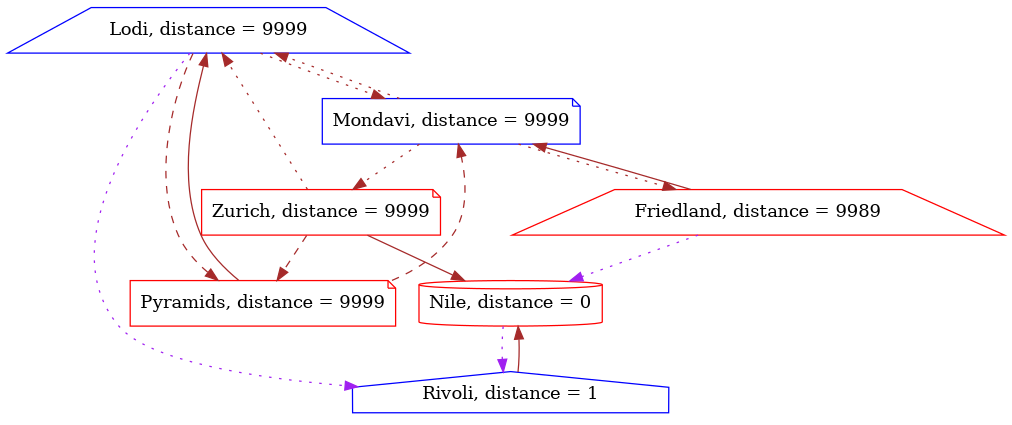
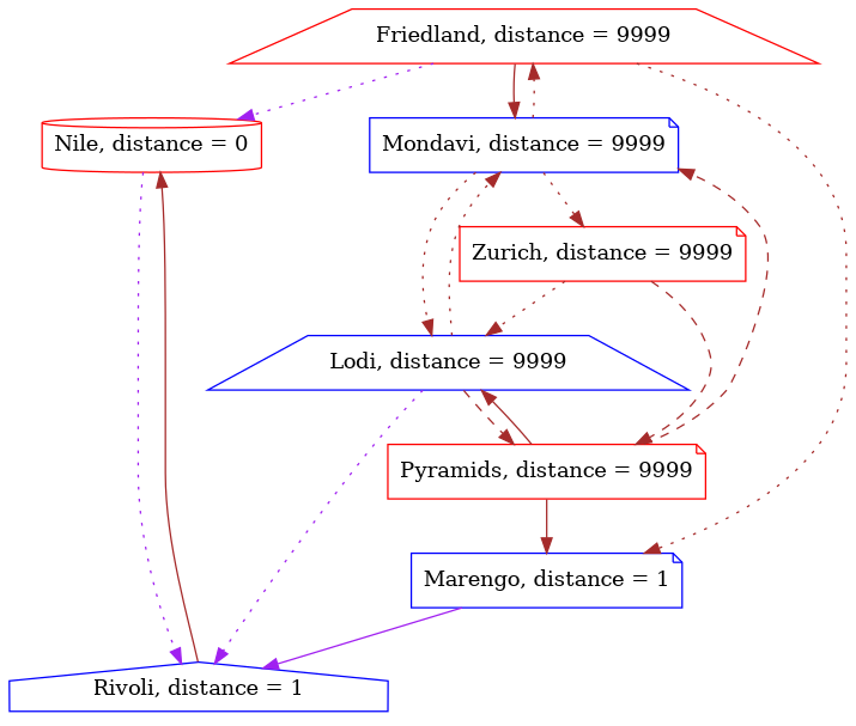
  digraph {
    node [color=red shape=note]
    edge [color=brown style=dotted]
    n1 [label="Nile, distance = 0" shape=cylinder]
    n2 [color=blue label="Rivoli, distance = 1" shape=house]
+   n3 [color=blue label="Marengo, distance = 1"]
    n4 [color=blue label="Mondavi, distance = 9999"]
    n5 [color=blue label="Lodi, distance = 9999" shape=trapezium]
    n6 [label="Zurich, distance = 9999"]
-   n7 [label="Friedland, distance = 9989" shape=trapezium]
+   n7 [label="Friedland, distance = 9999" shape=trapezium]
    n8 [label="Pyramids, distance = 9999"]
    n1 -> n2 [color=purple]
    n2 -> n1 [style=solid]
+   n3 -> n2 [color=purple style=solid]
    n4 -> n5
    n4 -> n6
    n4 -> n7
    n5 -> n2 [color=purple]
    n5 -> n4
    n5 -> n8 [style=dashed]
-   n6 -> n1 [style=solid]
    n6 -> n5
    n6 -> n8 [style=dashed]
    n7 -> n1 [color=purple]
+   n7 -> n3
    n7 -> n4 [style=solid]
+   n8 -> n3 [style=solid]
    n8 -> n4 [style=dashed]
    n8 -> n5 [style=solid]
  }
